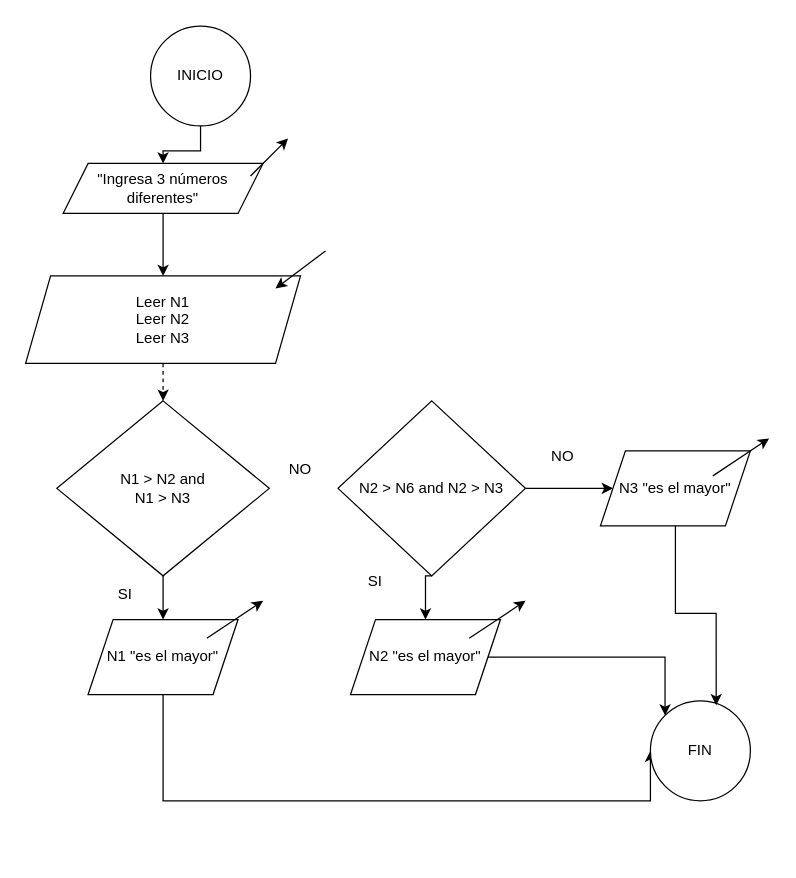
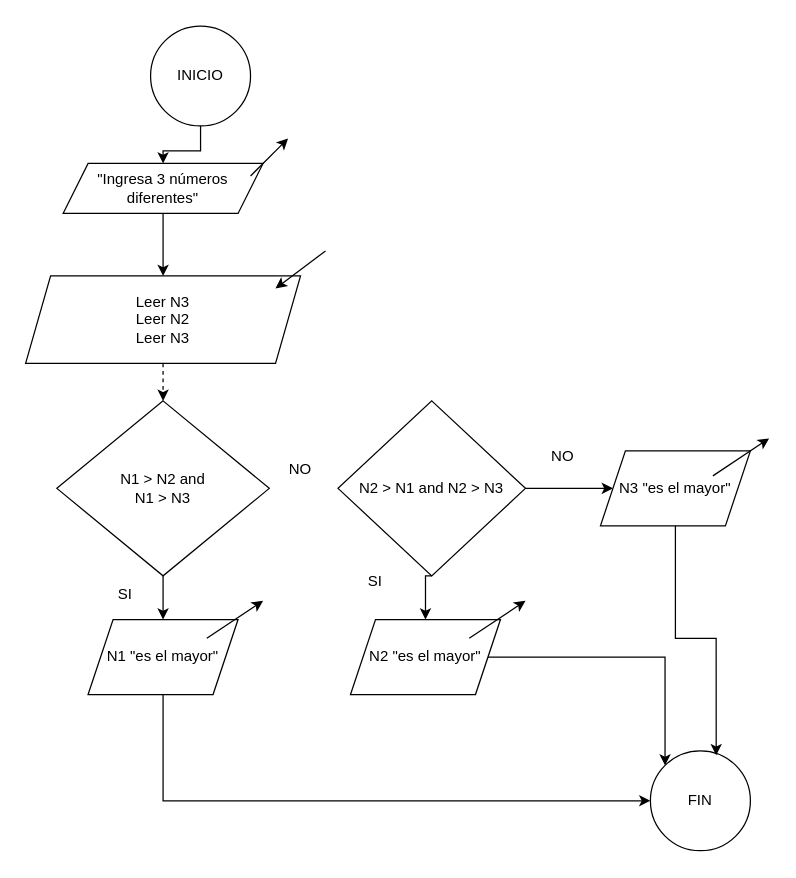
  <mxCell id="0" />
  <mxCell id="1" parent="0" />
  <mxCell id="2" style="edgeStyle=orthogonalEdgeStyle;rounded=0;orthogonalLoop=1;jettySize=auto;html=1;exitX=0.5;exitY=1;exitDx=0;exitDy=0;entryX=0.5;entryY=0;entryDx=0;entryDy=0;" edge="1" parent="1" source="3" target="5"><mxGeometry relative="1" as="geometry" /></mxCell>
  <mxCell id="3" value="INICIO" style="ellipse;whiteSpace=wrap;html=1;aspect=fixed;" vertex="1" parent="1"><mxGeometry x="120" y="20" width="80" height="80" as="geometry" /></mxCell>
  <mxCell id="4" style="edgeStyle=orthogonalEdgeStyle;rounded=0;orthogonalLoop=1;jettySize=auto;html=1;exitX=0.5;exitY=1;exitDx=0;exitDy=0;entryX=0.5;entryY=0;entryDx=0;entryDy=0;" edge="1" parent="1" source="5" target="8"><mxGeometry relative="1" as="geometry" /></mxCell>
  <mxCell id="5" value="&quot;Ingresa 3 números diferentes&quot;" style="shape=parallelogram;perimeter=parallelogramPerimeter;whiteSpace=wrap;html=1;fixedSize=1;" vertex="1" parent="1"><mxGeometry x="50" y="130" width="160" height="40" as="geometry" /></mxCell>
  <mxCell id="6" value="" style="endArrow=classic;html=1;rounded=0;" edge="1" parent="1"><mxGeometry width="50" height="50" relative="1" as="geometry"><mxPoint x="200" y="140" as="sourcePoint" /><mxPoint x="230" y="110" as="targetPoint" /></mxGeometry></mxCell>
  <mxCell id="7" style="edgeStyle=orthogonalEdgeStyle;rounded=0;orthogonalLoop=1;jettySize=auto;html=1;exitX=0.5;exitY=1;exitDx=0;exitDy=0;entryX=0.5;entryY=0;entryDx=0;entryDy=0;dashed=1;" edge="1" parent="1" source="8" target="11"><mxGeometry relative="1" as="geometry" /></mxCell>
- <mxCell id="8" value="Leer N1&lt;div&gt;Leer N2&lt;/div&gt;&lt;div&gt;Leer N3&lt;/div&gt;" style="shape=parallelogram;perimeter=parallelogramPerimeter;whiteSpace=wrap;html=1;fixedSize=1;" vertex="1" parent="1"><mxGeometry x="20" y="220" width="220" height="70" as="geometry" /></mxCell>
+ <mxCell id="8" value="Leer N3&lt;div&gt;Leer N2&lt;/div&gt;&lt;div&gt;Leer N3&lt;/div&gt;" style="shape=parallelogram;perimeter=parallelogramPerimeter;whiteSpace=wrap;html=1;fixedSize=1;" vertex="1" parent="1"><mxGeometry x="20" y="220" width="220" height="70" as="geometry" /></mxCell>
  <mxCell id="9" value="" style="endArrow=classic;html=1;rounded=0;" edge="1" parent="1"><mxGeometry width="50" height="50" relative="1" as="geometry"><mxPoint x="260" y="200" as="sourcePoint" /><mxPoint x="220" y="230" as="targetPoint" /></mxGeometry></mxCell>
  <mxCell id="10" style="edgeStyle=orthogonalEdgeStyle;rounded=0;orthogonalLoop=1;jettySize=auto;html=1;exitX=0.5;exitY=1;exitDx=0;exitDy=0;entryX=0.5;entryY=0;entryDx=0;entryDy=0;" edge="1" parent="1" source="11" target="13"><mxGeometry relative="1" as="geometry" /></mxCell>
  <mxCell id="11" value="N1 &amp;gt; N2 and&lt;div&gt;N1 &amp;gt; N3&lt;/div&gt;" style="rhombus;whiteSpace=wrap;html=1;" vertex="1" parent="1"><mxGeometry x="45" y="320" width="170" height="140" as="geometry" /></mxCell>
  <mxCell id="12" style="edgeStyle=orthogonalEdgeStyle;rounded=0;orthogonalLoop=1;jettySize=auto;html=1;entryX=0;entryY=0.5;entryDx=0;entryDy=0;" edge="1" parent="1" source="13" target="26"><mxGeometry relative="1" as="geometry"><Array as="points"><mxPoint x="130" y="640" /></Array></mxGeometry></mxCell>
  <mxCell id="13" value="N1 &quot;es el mayor&quot;" style="shape=parallelogram;perimeter=parallelogramPerimeter;whiteSpace=wrap;html=1;fixedSize=1;" vertex="1" parent="1"><mxGeometry x="70" y="495" width="120" height="60" as="geometry" /></mxCell>
  <mxCell id="14" style="edgeStyle=orthogonalEdgeStyle;rounded=0;orthogonalLoop=1;jettySize=auto;html=1;exitX=0.5;exitY=1;exitDx=0;exitDy=0;entryX=0.5;entryY=0;entryDx=0;entryDy=0;" edge="1" parent="1" source="16" target="21"><mxGeometry relative="1" as="geometry" /></mxCell>
  <mxCell id="15" style="edgeStyle=orthogonalEdgeStyle;rounded=0;orthogonalLoop=1;jettySize=auto;html=1;exitX=1;exitY=0.5;exitDx=0;exitDy=0;entryX=0;entryY=0.5;entryDx=0;entryDy=0;" edge="1" parent="1" source="16"><mxGeometry relative="1" as="geometry"><mxPoint x="490" y="390" as="targetPoint" /></mxGeometry></mxCell>
- <mxCell id="16" value="N2 &amp;gt; N6 and N2 &amp;gt; N3" style="rhombus;whiteSpace=wrap;html=1;" vertex="1" parent="1"><mxGeometry x="270" y="320" width="150" height="140" as="geometry" /></mxCell>
+ <mxCell id="16" value="N2 &amp;gt; N1 and N2 &amp;gt; N3" style="rhombus;whiteSpace=wrap;html=1;" vertex="1" parent="1"><mxGeometry x="270" y="320" width="150" height="140" as="geometry" /></mxCell>
  <mxCell id="17" value="SI" style="text;html=1;align=center;verticalAlign=middle;whiteSpace=wrap;rounded=0;" vertex="1" parent="1"><mxGeometry x="70" y="460" width="60" height="30" as="geometry" /></mxCell>
  <mxCell id="18" value="" style="endArrow=classic;html=1;rounded=0;" edge="1" parent="1"><mxGeometry width="50" height="50" relative="1" as="geometry"><mxPoint x="165" y="510" as="sourcePoint" /><mxPoint x="210" y="480" as="targetPoint" /></mxGeometry></mxCell>
  <mxCell id="19" value="NO" style="text;html=1;align=center;verticalAlign=middle;whiteSpace=wrap;rounded=0;" vertex="1" parent="1"><mxGeometry x="210" y="360" width="60" height="30" as="geometry" /></mxCell>
  <mxCell id="20" style="edgeStyle=orthogonalEdgeStyle;rounded=0;orthogonalLoop=1;jettySize=auto;html=1;entryX=0;entryY=0;entryDx=0;entryDy=0;" edge="1" parent="1" source="21" target="26"><mxGeometry relative="1" as="geometry" /></mxCell>
  <mxCell id="21" value="N2 &quot;es el mayor&quot;" style="shape=parallelogram;perimeter=parallelogramPerimeter;whiteSpace=wrap;html=1;fixedSize=1;" vertex="1" parent="1"><mxGeometry x="280" y="495" width="120" height="60" as="geometry" /></mxCell>
  <mxCell id="22" value="" style="endArrow=classic;html=1;rounded=0;" edge="1" parent="1"><mxGeometry width="50" height="50" relative="1" as="geometry"><mxPoint x="375" y="510" as="sourcePoint" /><mxPoint x="420" y="480" as="targetPoint" /></mxGeometry></mxCell>
  <mxCell id="23" value="N3 &quot;es el mayor&quot;" style="shape=parallelogram;perimeter=parallelogramPerimeter;whiteSpace=wrap;html=1;fixedSize=1;" vertex="1" parent="1"><mxGeometry x="480" y="360" width="120" height="60" as="geometry" /></mxCell>
  <mxCell id="24" value="NO" style="text;html=1;align=center;verticalAlign=middle;whiteSpace=wrap;rounded=0;" vertex="1" parent="1"><mxGeometry x="420" y="350" width="60" height="30" as="geometry" /></mxCell>
  <mxCell id="25" value="" style="endArrow=classic;html=1;rounded=0;" edge="1" parent="1"><mxGeometry width="50" height="50" relative="1" as="geometry"><mxPoint x="570" y="380" as="sourcePoint" /><mxPoint x="615" y="350" as="targetPoint" /></mxGeometry></mxCell>
- <mxCell id="26" value="FIN" style="ellipse;whiteSpace=wrap;html=1;aspect=fixed;" vertex="1" parent="1"><mxGeometry x="520" y="560" width="80" height="80" as="geometry" /></mxCell>
+ <mxCell id="26" value="FIN" style="ellipse;whiteSpace=wrap;html=1;aspect=fixed;" vertex="1" parent="1"><mxGeometry x="520" y="600" width="80" height="80" as="geometry" /></mxCell>
  <mxCell id="27" style="edgeStyle=orthogonalEdgeStyle;rounded=0;orthogonalLoop=1;jettySize=auto;html=1;entryX=0.658;entryY=0.045;entryDx=0;entryDy=0;entryPerimeter=0;" edge="1" parent="1" source="23" target="26"><mxGeometry relative="1" as="geometry" /></mxCell>
  <mxCell id="28" value="SI" style="text;html=1;align=center;verticalAlign=middle;whiteSpace=wrap;rounded=0;" vertex="1" parent="1"><mxGeometry x="270" y="450" width="60" height="30" as="geometry" /></mxCell>
